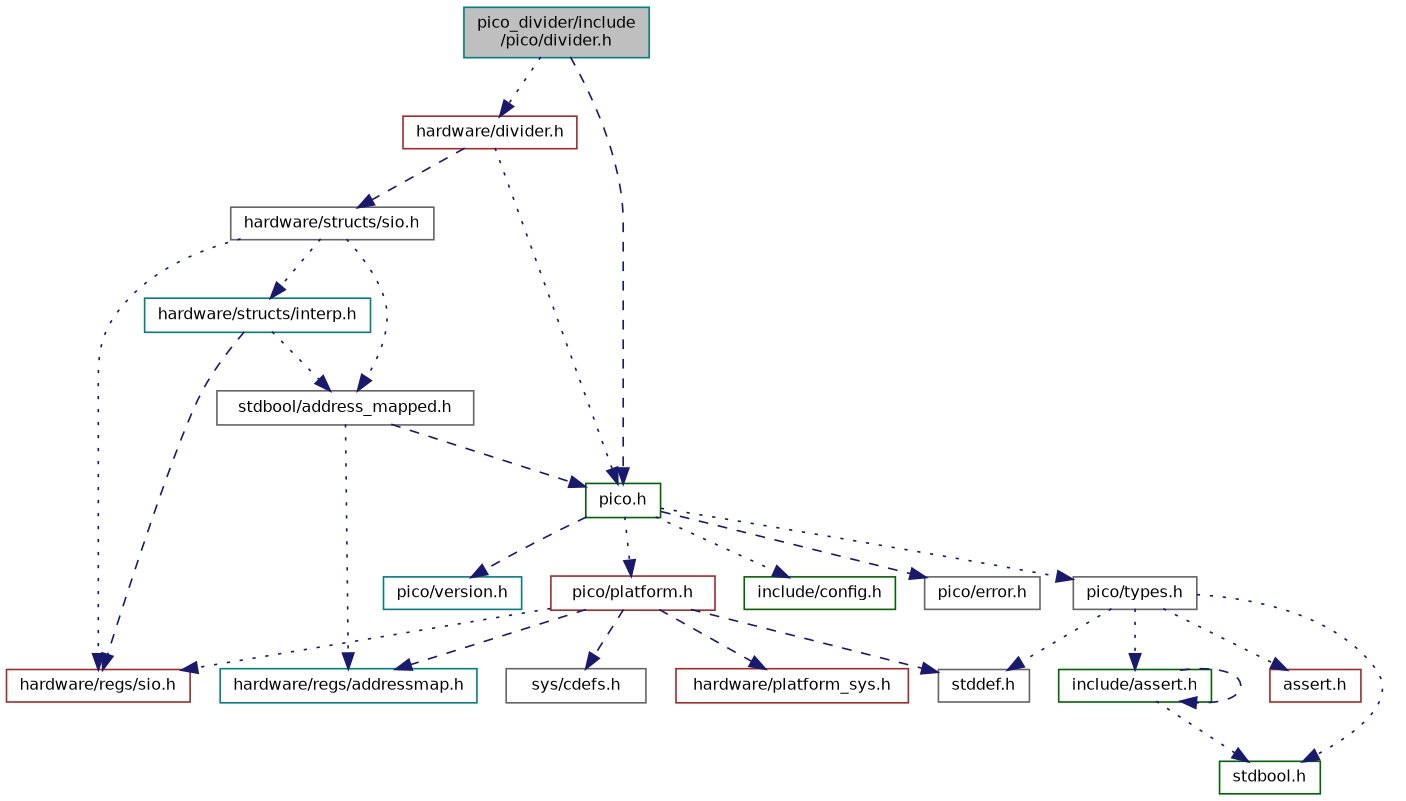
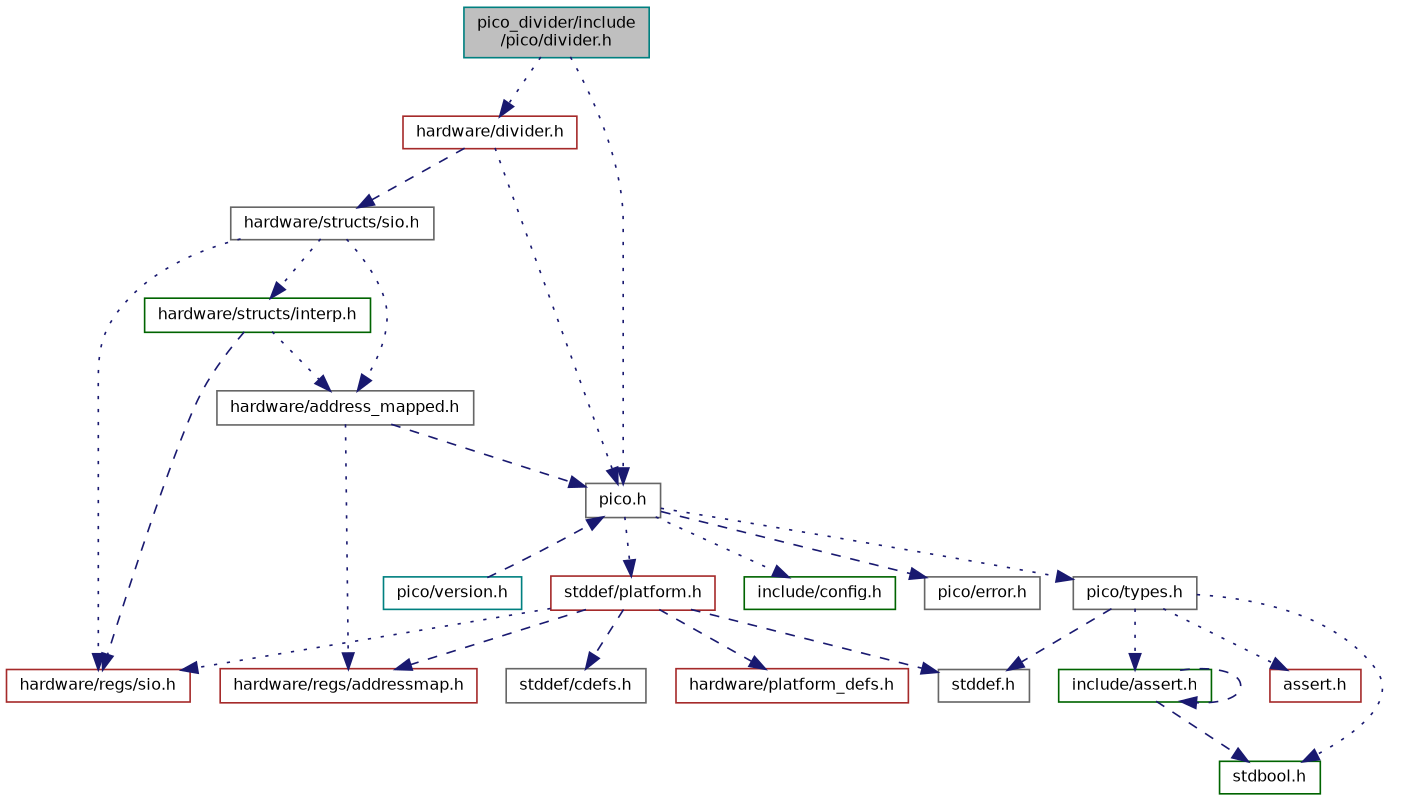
  digraph {
    node [color=gray40 fillcolor=white fontname=Helvetica fontsize=10 shape=record style=filled]
    edge [color=midnightblue fontname=Helvetica fontsize=10 labelfontname=Helvetica labelfontsize=10 style=dotted]
    n1 [color=teal fillcolor=grey75 fontcolor=black height=0.2 label="pico_divider/include\l/pico/divider.h" width=0.4]
-   n2 [color=darkgreen height=0.2 label="pico.h" width=0.4]
+   n2 [height=0.2 label="pico.h" width=0.4]
    n3 [color=brown height=0.2 label="hardware/divider.h" width=0.4]
    n4 [height=0.2 label="pico/types.h" width=0.4]
    n5 [color=teal height=0.2 label="pico/version.h" width=0.4]
    n6 [color=darkgreen height=0.2 label="include/config.h" width=0.4]
-   n7 [color=brown height=0.2 label="pico/platform.h" width=0.4]
+   n7 [color=brown height=0.2 label="stddef/platform.h" width=0.4]
    n8 [height=0.2 label="pico/error.h" width=0.4]
    n9 [height=0.2 label="hardware/structs/sio.h" width=0.4]
    n10 [color=darkgreen height=0.2 label="include/assert.h" width=0.4]
    n11 [color=darkgreen height=0.2 label="stdbool.h" width=0.4]
    n12 [color=brown height=0.2 label="assert.h" width=0.4]
    n13 [height=0.2 label="stddef.h" width=0.4]
-   n14 [color=brown height=0.2 label="hardware/platform_sys.h" width=0.4]
-   n15 [color=teal height=0.2 label="hardware/regs/addressmap.h" width=0.4]
+   n14 [color=brown height=0.2 label="hardware/platform_defs.h" width=0.4]
+   n15 [color=brown height=0.2 label="hardware/regs/addressmap.h" width=0.4]
    n16 [color=brown height=0.2 label="hardware/regs/sio.h" width=0.4]
-   n17 [height=0.2 label="sys/cdefs.h" width=0.4]
-   n18 [height=0.2 label="stdbool/address_mapped.h" width=0.4]
-   n19 [color=teal height=0.2 label="hardware/structs/interp.h" width=0.4]
-   n1 -> n2 [style=dashed]
+   n17 [height=0.2 label="stddef/cdefs.h" width=0.4]
+   n18 [height=0.2 label="hardware/address_mapped.h" width=0.4]
+   n19 [color=darkgreen height=0.2 label="hardware/structs/interp.h" width=0.4]
+   n1 -> n2
    n1 -> n3
    n2 -> n4
-   n2 -> n5 [style=dashed]
+   n5 -> n2 [style=dashed]
    n2 -> n6
    n2 -> n7
    n2 -> n8 [style=dashed]
    n3 -> n2
    n3 -> n9 [style=dashed]
    n4 -> n10
    n4 -> n11
    n4 -> n12
-   n4 -> n13
+   n4 -> n13 [style=dashed]
    n7 -> n13 [style=dashed]
    n7 -> n14 [style=dashed]
    n7 -> n15 [style=dashed]
    n7 -> n16
    n7 -> n17 [style=dashed]
    n9 -> n16
    n9 -> n18
    n9 -> n19
    n10 -> n10 [style=dashed]
-   n10 -> n11
+   n10 -> n11 [style=dashed]
    n18 -> n2 [style=dashed]
    n18 -> n15
    n19 -> n16 [style=dashed]
    n19 -> n18
  }
